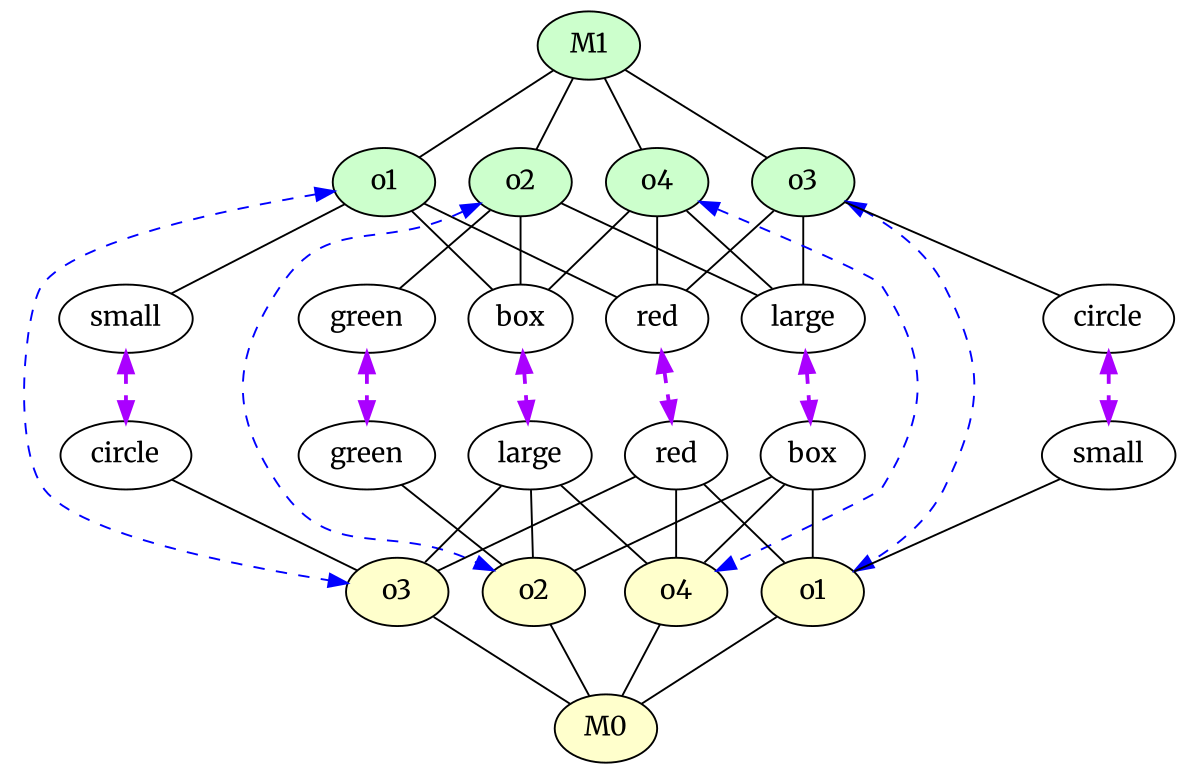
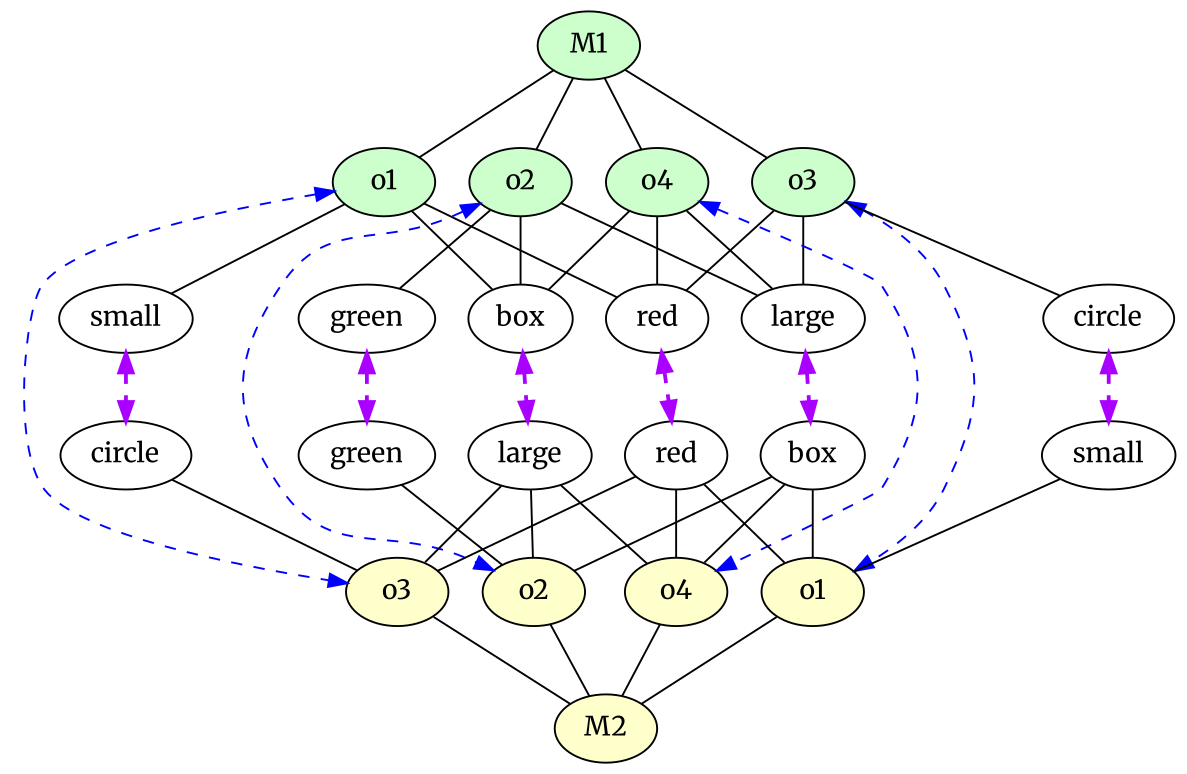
  strict digraph {
    rankdir=TB
    fontname=Merriweather
    node [fontname=Merriweather shape=oval]
    edge [constraint=true dir=none fontname=Merriweather]
    M1 [fillcolor="#CCFFCC" height=0.5 style=filled width=0.75]
    n2 [fillcolor="#CCFFCC" height=0.5 label=o1 style=filled width=0.75]
    n3 [fillcolor="#CCFFCC" height=0.5 label=o2 style=filled width=0.75]
    n4 [fillcolor="#CCFFCC" height=0.5 label=o3 style=filled width=0.75]
    n5 [fillcolor="#CCFFCC" height=0.5 label=o4 style=filled width=0.75]
    n6 [height=0.5 label=red width=0.75]
    n7 [height=0.5 label=box width=0.75]
    n8 [height=0.5 label=small width=0.88464]
    n9 [fillcolor="#FFFFCC" height=0.5 label=o3 style=filled width=0.75]
    n10 [fillcolor="#FFFFCC" height=0.5 label=o2 style=filled width=0.75]
    n11 [height=0.5 label=green width=0.93881]
    n12 [height=0.5 label=large width=0.86659]
    n13 [fillcolor="#FFFFCC" height=0.5 label=o1 style=filled width=0.75]
    n14 [height=0.5 label=circle width=0.88464]
    n15 [fillcolor="#FFFFCC" height=0.5 label=o4 style=filled width=0.75]
-   M2 [fillcolor="#FFFFCC" height=0.5 style=filled width=0.75 label=M0]
+   M2 [fillcolor="#FFFFCC" height=0.5 style=filled width=0.75]
    n17 [height=0.5 label=red width=0.75]
    n18 [height=0.5 label=large width=0.86659]
    n19 [height=0.5 label=circle width=0.88464]
    n20 [height=0.5 label=box width=0.75]
    n21 [height=0.5 label=small width=0.88464]
    n22 [height=0.5 label=green width=0.93881]
    M1 -> n2 [penwidth=1]
    M1 -> n3 [penwidth=1]
    M1 -> n4 [penwidth=1]
    M1 -> n5 [penwidth=1]
    n2 -> n6
    n2 -> n7
    n2 -> n8
    n2 -> n9 [color=blue dir=both penwidth=1 style=dashed]
    n3 -> n7
    n3 -> n10 [color=blue dir=both penwidth=1 style=dashed]
    n3 -> n11
    n3 -> n12
    n4 -> n6
    n4 -> n12
    n4 -> n13 [color=blue dir=both penwidth=1 style=dashed]
    n4 -> n14
    n5 -> n6
    n5 -> n7
    n5 -> n12
    n5 -> n15 [color=blue dir=both penwidth=1 style=dashed]
    n6 -> n17 [color="#AA00FF" dir=both penwidth=2 style=dashed]
    n7 -> n18 [color="#AA00FF" dir=both penwidth=2 style=dashed]
    n8 -> n19 [color="#AA00FF" dir=both penwidth=2 style=dashed]
    n9 -> M2 [penwidth=1]
    n10 -> M2 [penwidth=1]
    n11 -> n22 [color="#AA00FF" dir=both penwidth=2 style=dashed]
    n12 -> n20 [color="#AA00FF" dir=both penwidth=2 style=dashed]
    n13 -> M2 [penwidth=1]
    n14 -> n21 [color="#AA00FF" dir=both penwidth=2 style=dashed]
    n15 -> M2 [penwidth=1]
    n17 -> n9
    n17 -> n13
    n17 -> n15
    n18 -> n9
    n18 -> n10
    n18 -> n15
    n19 -> n9
    n20 -> n10
    n20 -> n13
    n20 -> n15
    n21 -> n13
    n22 -> n10
  }
